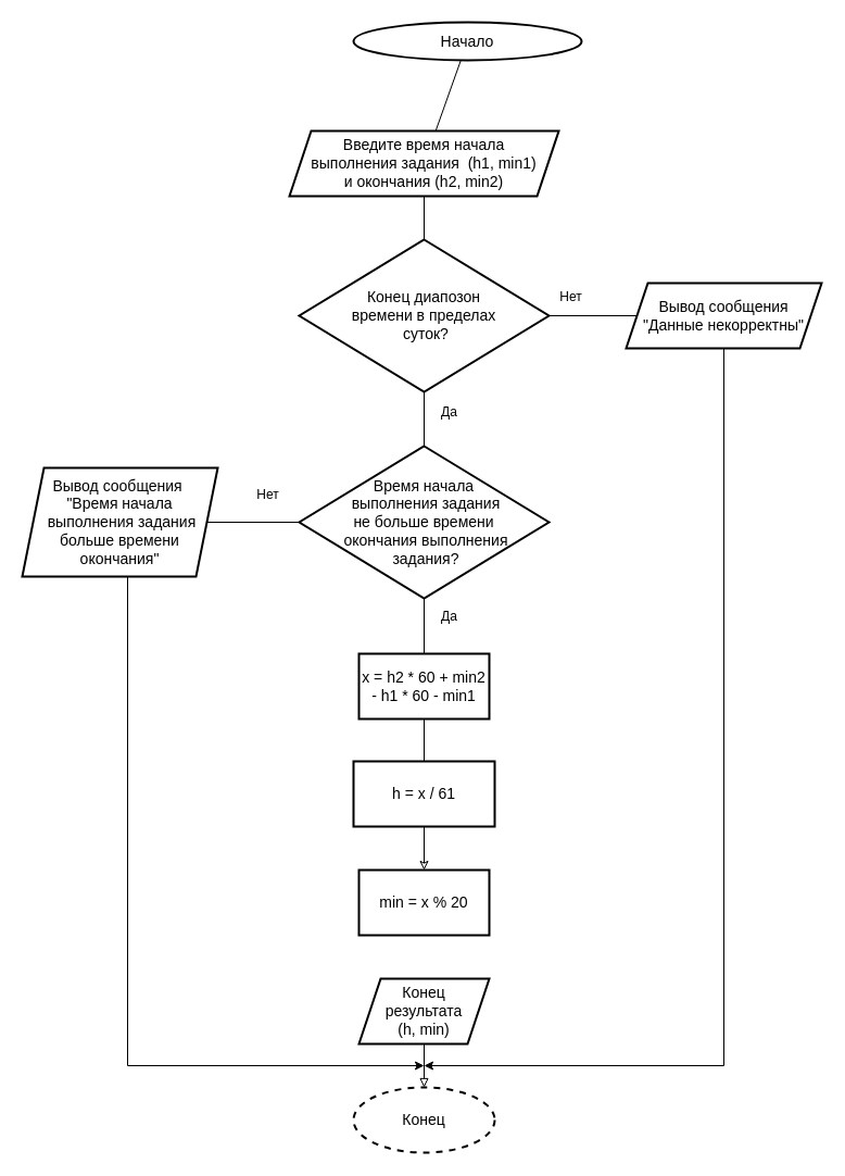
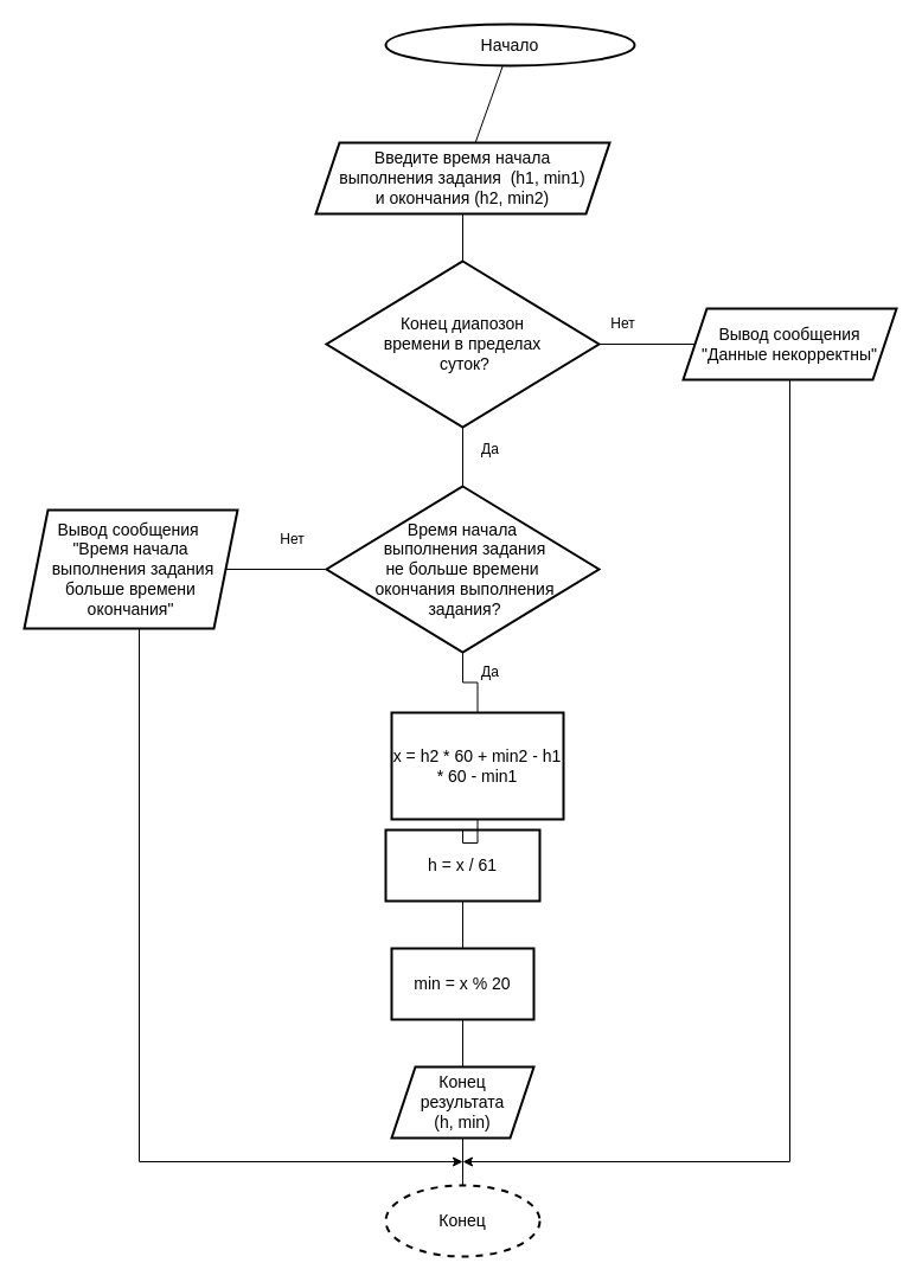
  <mxCell id="0" />
  <mxCell id="1" parent="0" />
  <mxCell id="2" value="" style="edgeStyle=none;rounded=0;orthogonalLoop=1;jettySize=auto;html=1;endArrow=none;endFill=0;fontSize=14;" parent="1" source="3" target="5" edge="1"><mxGeometry relative="1" as="geometry" /></mxCell>
  <mxCell id="3" value="Начало" style="strokeWidth=2;html=1;shape=mxgraph.flowchart.start_1;whiteSpace=wrap;fontSize=14;" parent="1" vertex="1"><mxGeometry x="325" y="20" width="210" height="35" as="geometry" /></mxCell>
  <mxCell id="4" value="" style="edgeStyle=orthogonalEdgeStyle;rounded=0;orthogonalLoop=1;jettySize=auto;html=1;endArrow=none;endFill=0;" parent="1" source="5" target="11" edge="1"><mxGeometry relative="1" as="geometry" /></mxCell>
  <mxCell id="5" value="Введите время начала&lt;br&gt;выполнения задания&amp;nbsp; (h1, min1)&lt;br&gt;и окончания (h2, min2)" style="shape=parallelogram;perimeter=parallelogramPerimeter;whiteSpace=wrap;html=1;fixedSize=1;strokeWidth=2;fontSize=14;" parent="1" vertex="1"><mxGeometry x="266" y="120" width="248" height="60" as="geometry" /></mxCell>
- <mxCell id="6" value="" style="edgeStyle=orthogonalEdgeStyle;rounded=0;orthogonalLoop=1;jettySize=auto;html=1;endArrow=classic;endFill=0;" parent="1" source="7" target="26" edge="1"><mxGeometry relative="1" as="geometry" /></mxCell>
+ <mxCell id="6" value="" style="edgeStyle=orthogonalEdgeStyle;rounded=0;orthogonalLoop=1;jettySize=auto;html=1;endArrow=none;endFill=0;" parent="1" source="7" target="26" edge="1"><mxGeometry relative="1" as="geometry" /></mxCell>
  <mxCell id="7" value="h = x / 61" style="whiteSpace=wrap;html=1;strokeWidth=2;fontSize=14;" parent="1" vertex="1"><mxGeometry x="325" y="700" width="130" height="60" as="geometry" /></mxCell>
  <mxCell id="8" value="Конец" style="ellipse;whiteSpace=wrap;html=1;strokeWidth=2;fontSize=14;dashed=1;" parent="1" vertex="1"><mxGeometry x="325" y="1000" width="130" height="60" as="geometry" /></mxCell>
  <mxCell id="9" value="" style="edgeStyle=orthogonalEdgeStyle;rounded=0;orthogonalLoop=1;jettySize=auto;html=1;endArrow=none;endFill=0;" parent="1" source="11" target="13" edge="1"><mxGeometry relative="1" as="geometry" /></mxCell>
  <mxCell id="10" value="" style="edgeStyle=orthogonalEdgeStyle;rounded=0;orthogonalLoop=1;jettySize=auto;html=1;endArrow=none;endFill=0;" parent="1" source="11" target="18" edge="1"><mxGeometry relative="1" as="geometry" /></mxCell>
  <mxCell id="11" value="Конец диапозон &lt;br&gt;времени в пределах&lt;br&gt;&amp;nbsp;суток?" style="rhombus;whiteSpace=wrap;html=1;fontSize=14;strokeWidth=2;" parent="1" vertex="1"><mxGeometry x="275" y="220" width="230" height="140" as="geometry" /></mxCell>
  <mxCell id="12" value="Да" style="text;html=1;resizable=0;autosize=1;align=center;verticalAlign=middle;points=[];fillColor=none;strokeColor=none;rounded=0;" parent="1" vertex="1"><mxGeometry x="393" y="364" width="40" height="30" as="geometry" /></mxCell>
  <mxCell id="13" value="Вывод сообщения &quot;Данные некорректны&quot;" style="shape=parallelogram;perimeter=parallelogramPerimeter;whiteSpace=wrap;html=1;fixedSize=1;fontSize=14;strokeWidth=2;" parent="1" vertex="1"><mxGeometry x="576" y="260" width="180" height="60" as="geometry" /></mxCell>
  <mxCell id="14" value="Нет" style="text;html=1;resizable=0;autosize=1;align=center;verticalAlign=middle;points=[];fillColor=none;strokeColor=none;rounded=0;" parent="1" vertex="1"><mxGeometry x="505" y="258" width="40" height="30" as="geometry" /></mxCell>
  <mxCell id="15" value="" style="endArrow=classic;html=1;rounded=0;exitX=0.5;exitY=1;exitDx=0;exitDy=0;edgeStyle=orthogonalEdgeStyle;" parent="1" source="13" edge="1"><mxGeometry width="50" height="50" relative="1" as="geometry"><mxPoint x="663" y="320" as="sourcePoint" /><mxPoint x="390" y="980" as="targetPoint" /><Array as="points"><mxPoint x="666" y="980" /></Array></mxGeometry></mxCell>
  <mxCell id="16" value="" style="edgeStyle=orthogonalEdgeStyle;rounded=0;orthogonalLoop=1;jettySize=auto;html=1;endArrow=none;endFill=0;" parent="1" source="18" target="19" edge="1"><mxGeometry relative="1" as="geometry" /></mxCell>
  <mxCell id="17" value="" style="edgeStyle=orthogonalEdgeStyle;rounded=0;orthogonalLoop=1;jettySize=auto;html=1;endArrow=none;endFill=0;" parent="1" source="18" target="24" edge="1"><mxGeometry relative="1" as="geometry" /></mxCell>
  <mxCell id="18" value="Время начала&lt;br&gt;&amp;nbsp;выполнения задания &lt;br&gt;не больше времени&lt;br&gt;&amp;nbsp;окончания выполнения&lt;br&gt;&amp;nbsp;задания?" style="rhombus;whiteSpace=wrap;html=1;fontSize=14;strokeWidth=2;" parent="1" vertex="1"><mxGeometry x="275" y="410" width="230" height="140" as="geometry" /></mxCell>
  <mxCell id="19" value="Вывод сообщения&amp;nbsp;&lt;br&gt;&quot;Время начала&lt;br&gt;&amp;nbsp;выполнения задания&lt;br&gt;больше времени&lt;br&gt;окончания&quot;" style="shape=parallelogram;perimeter=parallelogramPerimeter;whiteSpace=wrap;html=1;fixedSize=1;fontSize=14;strokeWidth=2;" parent="1" vertex="1"><mxGeometry x="20" y="430" width="180" height="100" as="geometry" /></mxCell>
  <mxCell id="20" value="" style="endArrow=classic;html=1;rounded=0;exitX=0.5;exitY=1;exitDx=0;exitDy=0;edgeStyle=orthogonalEdgeStyle;" parent="1" edge="1"><mxGeometry width="50" height="50" relative="1" as="geometry"><mxPoint x="117" y="530" as="sourcePoint" /><mxPoint x="390" y="980" as="targetPoint" /><Array as="points"><mxPoint x="117" y="980" /></Array></mxGeometry></mxCell>
  <mxCell id="21" value="Да" style="text;html=1;resizable=0;autosize=1;align=center;verticalAlign=middle;points=[];fillColor=none;strokeColor=none;rounded=0;" parent="1" vertex="1"><mxGeometry x="393" y="552" width="40" height="30" as="geometry" /></mxCell>
  <mxCell id="22" value="Нет" style="text;html=1;resizable=0;autosize=1;align=center;verticalAlign=middle;points=[];fillColor=none;strokeColor=none;rounded=0;" parent="1" vertex="1"><mxGeometry x="226" y="440" width="40" height="30" as="geometry" /></mxCell>
  <mxCell id="23" value="" style="edgeStyle=orthogonalEdgeStyle;rounded=0;orthogonalLoop=1;jettySize=auto;html=1;endArrow=none;endFill=0;" parent="1" source="24" target="7" edge="1"><mxGeometry relative="1" as="geometry" /></mxCell>
- <mxCell id="24" value="x = h2 * 60 + min2 - h1 * 60 - min1" style="whiteSpace=wrap;html=1;fontSize=14;strokeWidth=2;" parent="1" vertex="1"><mxGeometry x="330" y="601" width="120" height="60" as="geometry" /></mxCell>
+ <mxCell id="24" value="x = h2 * 60 + min2 - h1 * 60 - min1" style="whiteSpace=wrap;html=1;fontSize=14;strokeWidth=2;" parent="1" vertex="1"><mxGeometry x="330" y="601" width="145" height="90" as="geometry" /></mxCell>
+ <mxCell id="25" value="" style="edgeStyle=orthogonalEdgeStyle;rounded=0;orthogonalLoop=1;jettySize=auto;html=1;endArrow=none;endFill=0;" parent="1" source="26" target="28" edge="1"><mxGeometry relative="1" as="geometry" /></mxCell>
  <mxCell id="26" value="min = x % 20" style="whiteSpace=wrap;html=1;fontSize=14;strokeWidth=2;" parent="1" vertex="1"><mxGeometry x="330" y="800" width="120" height="60" as="geometry" /></mxCell>
- <mxCell id="27" value="" style="edgeStyle=orthogonalEdgeStyle;rounded=0;orthogonalLoop=1;jettySize=auto;html=1;endArrow=block;endFill=0;" parent="1" source="28" target="8" edge="1"><mxGeometry relative="1" as="geometry" /></mxCell>
+ <mxCell id="27" value="" style="edgeStyle=orthogonalEdgeStyle;rounded=0;orthogonalLoop=1;jettySize=auto;html=1;endArrow=none;endFill=0;" parent="1" source="28" target="8" edge="1"><mxGeometry relative="1" as="geometry" /></mxCell>
  <mxCell id="28" value="Конец &lt;br&gt;результата &lt;br&gt;(h, min)" style="shape=parallelogram;perimeter=parallelogramPerimeter;whiteSpace=wrap;html=1;fixedSize=1;fontSize=14;strokeWidth=2;" parent="1" vertex="1"><mxGeometry x="330" y="900" width="120" height="60" as="geometry" /></mxCell>
